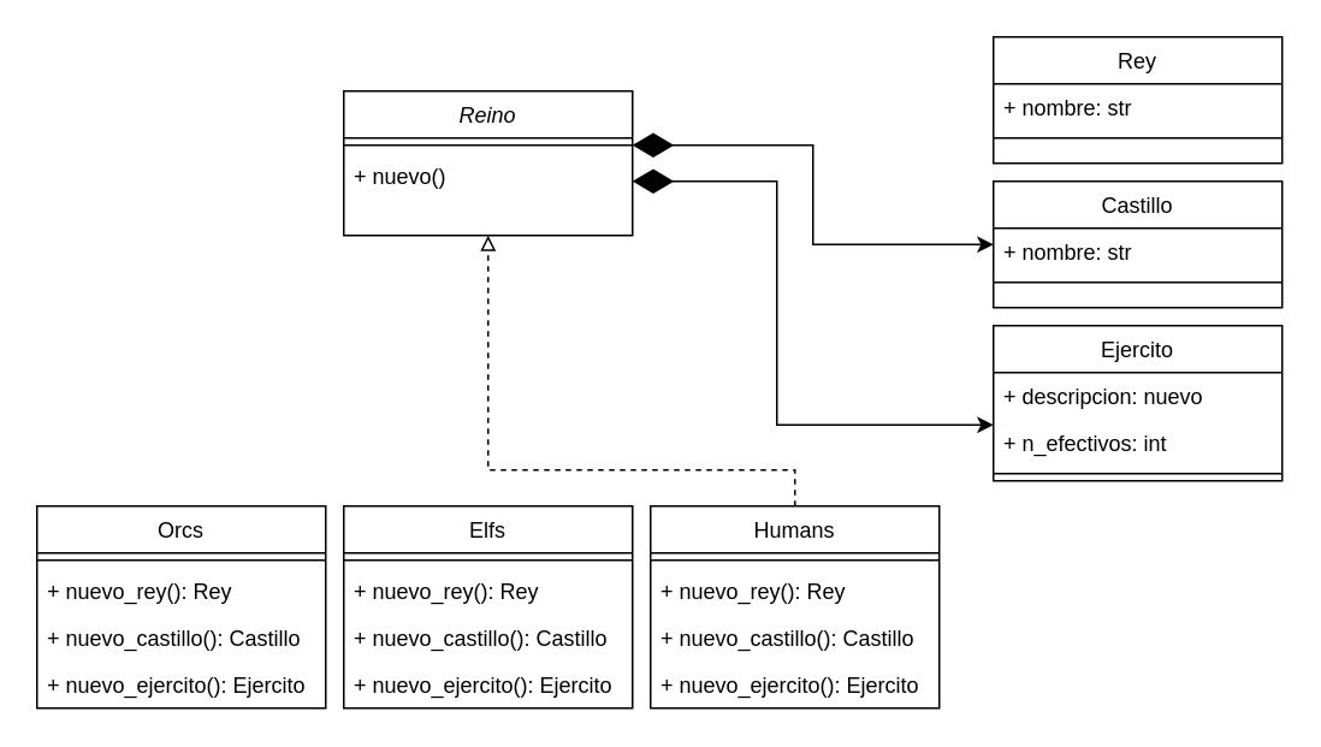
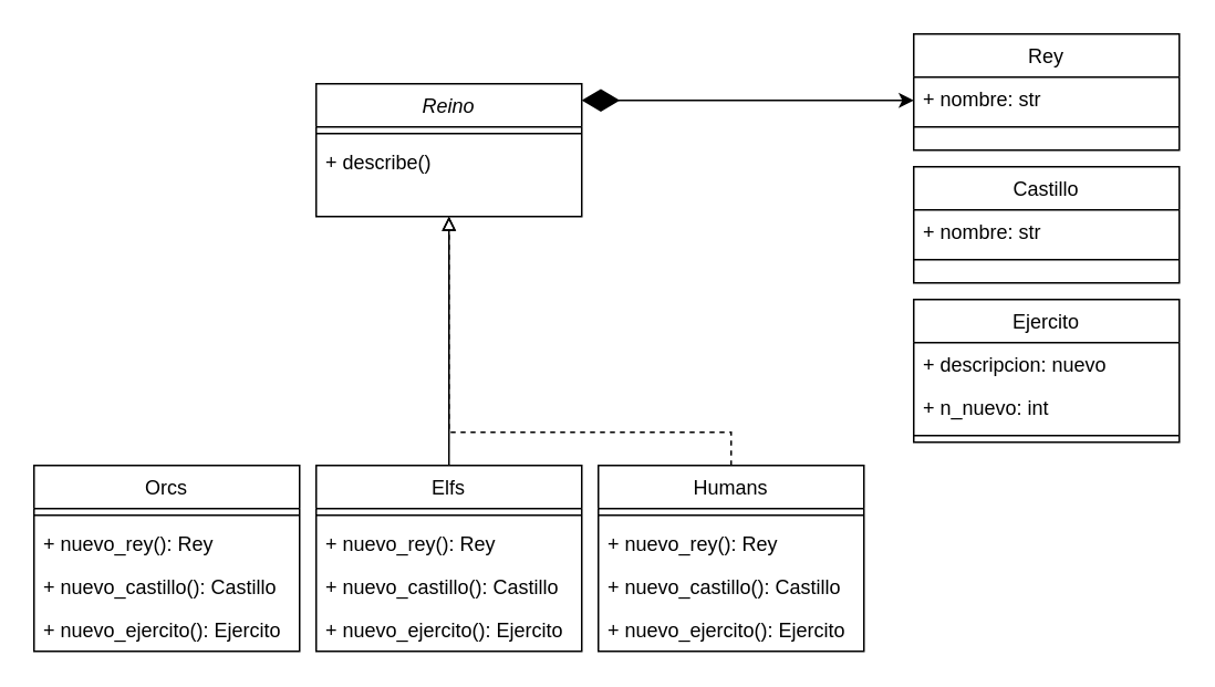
  <mxCell id="0" />
  <mxCell id="1" parent="0" />
- <mxCell id="3" style="edgeStyle=orthogonalEdgeStyle;rounded=0;orthogonalLoop=1;jettySize=auto;html=1;startArrow=diamondThin;startFill=1;startSize=20;" edge="1" parent="1" source="17" target="10"><mxGeometry relative="1" as="geometry"><mxPoint x="384" y="100" as="sourcePoint" /><mxPoint x="584" y="100" as="targetPoint" /><Array as="points"><mxPoint x="450" y="80" /><mxPoint x="450" y="135" /></Array></mxGeometry></mxCell>
- <mxCell id="4" style="edgeStyle=orthogonalEdgeStyle;rounded=0;orthogonalLoop=1;jettySize=auto;html=1;startArrow=diamondThin;startFill=1;startSize=20;" edge="1" parent="1" source="17" target="13"><mxGeometry relative="1" as="geometry"><mxPoint x="330" y="170" as="sourcePoint" /><mxPoint x="530" y="235" as="targetPoint" /><Array as="points"><mxPoint x="430" y="100" /><mxPoint x="430" y="235" /></Array></mxGeometry></mxCell>
+ <mxCell id="2" style="edgeStyle=orthogonalEdgeStyle;rounded=0;orthogonalLoop=1;jettySize=auto;html=1;startArrow=diamondThin;startFill=1;startSize=20;" edge="1" parent="1" source="17" target="7"><mxGeometry relative="1" as="geometry"><Array as="points"><mxPoint x="460" y="60" /><mxPoint x="460" y="60" /></Array></mxGeometry></mxCell>
+ <mxCell id="5" style="edgeStyle=orthogonalEdgeStyle;rounded=0;orthogonalLoop=1;jettySize=auto;html=1;startArrow=none;startFill=0;startSize=20;endArrow=block;endFill=0;" edge="1" parent="1" source="25" target="17"><mxGeometry relative="1" as="geometry" /></mxCell>
  <mxCell id="6" style="edgeStyle=orthogonalEdgeStyle;rounded=0;orthogonalLoop=1;jettySize=auto;html=1;startArrow=none;startFill=0;startSize=20;endArrow=block;endFill=0;dashed=1;" edge="1" parent="1" source="20" target="17"><mxGeometry relative="1" as="geometry"><Array as="points"><mxPoint x="440" y="260" /><mxPoint x="270" y="260" /></Array></mxGeometry></mxCell>
  <mxCell id="7" value="Rey" style="swimlane;fontStyle=0;align=center;verticalAlign=top;childLayout=stackLayout;horizontal=1;startSize=26;horizontalStack=0;resizeParent=1;resizeLast=0;collapsible=1;marginBottom=0;rounded=0;shadow=0;strokeWidth=1;" parent="1" vertex="1"><mxGeometry x="550" y="20" width="160" height="70" as="geometry"><mxRectangle x="340" y="380" width="170" height="26" as="alternateBounds" /></mxGeometry></mxCell>
  <mxCell id="8" value="+ nombre: str" style="text;align=left;verticalAlign=top;spacingLeft=4;spacingRight=4;overflow=hidden;rotatable=0;points=[[0,0.5],[1,0.5]];portConstraint=eastwest;" parent="7" vertex="1"><mxGeometry y="26" width="160" height="26" as="geometry" /></mxCell>
  <mxCell id="9" value="" style="line;html=1;strokeWidth=1;align=left;verticalAlign=middle;spacingTop=-1;spacingLeft=3;spacingRight=3;rotatable=0;labelPosition=right;points=[];portConstraint=eastwest;" parent="7" vertex="1"><mxGeometry y="52" width="160" height="8" as="geometry" /></mxCell>
  <mxCell id="10" value="Castillo" style="swimlane;fontStyle=0;align=center;verticalAlign=top;childLayout=stackLayout;horizontal=1;startSize=26;horizontalStack=0;resizeParent=1;resizeLast=0;collapsible=1;marginBottom=0;rounded=0;shadow=0;strokeWidth=1;" vertex="1" parent="1"><mxGeometry x="550" y="100" width="160" height="70" as="geometry"><mxRectangle x="340" y="380" width="170" height="26" as="alternateBounds" /></mxGeometry></mxCell>
  <mxCell id="11" value="+ nombre: str" style="text;align=left;verticalAlign=top;spacingLeft=4;spacingRight=4;overflow=hidden;rotatable=0;points=[[0,0.5],[1,0.5]];portConstraint=eastwest;" vertex="1" parent="10"><mxGeometry y="26" width="160" height="26" as="geometry" /></mxCell>
  <mxCell id="12" value="" style="line;html=1;strokeWidth=1;align=left;verticalAlign=middle;spacingTop=-1;spacingLeft=3;spacingRight=3;rotatable=0;labelPosition=right;points=[];portConstraint=eastwest;" vertex="1" parent="10"><mxGeometry y="52" width="160" height="8" as="geometry" /></mxCell>
  <mxCell id="13" value="Ejercito" style="swimlane;fontStyle=0;align=center;verticalAlign=top;childLayout=stackLayout;horizontal=1;startSize=26;horizontalStack=0;resizeParent=1;resizeLast=0;collapsible=1;marginBottom=0;rounded=0;shadow=0;strokeWidth=1;" vertex="1" parent="1"><mxGeometry x="550" y="180" width="160" height="86" as="geometry"><mxRectangle x="340" y="380" width="170" height="26" as="alternateBounds" /></mxGeometry></mxCell>
  <mxCell id="14" value="+ descripcion: nuevo" style="text;align=left;verticalAlign=top;spacingLeft=4;spacingRight=4;overflow=hidden;rotatable=0;points=[[0,0.5],[1,0.5]];portConstraint=eastwest;" vertex="1" parent="13"><mxGeometry y="26" width="160" height="26" as="geometry" /></mxCell>
- <mxCell id="15" value="+ n_efectivos: int" style="text;align=left;verticalAlign=top;spacingLeft=4;spacingRight=4;overflow=hidden;rotatable=0;points=[[0,0.5],[1,0.5]];portConstraint=eastwest;" vertex="1" parent="13"><mxGeometry y="52" width="160" height="26" as="geometry" /></mxCell>
+ <mxCell id="15" value="+ n_nuevo: int" style="text;align=left;verticalAlign=top;spacingLeft=4;spacingRight=4;overflow=hidden;rotatable=0;points=[[0,0.5],[1,0.5]];portConstraint=eastwest;" vertex="1" parent="13"><mxGeometry y="52" width="160" height="26" as="geometry" /></mxCell>
  <mxCell id="16" value="" style="line;html=1;strokeWidth=1;align=left;verticalAlign=middle;spacingTop=-1;spacingLeft=3;spacingRight=3;rotatable=0;labelPosition=right;points=[];portConstraint=eastwest;" vertex="1" parent="13"><mxGeometry y="78" width="160" height="8" as="geometry" /></mxCell>
  <mxCell id="17" value="Reino" style="swimlane;fontStyle=2;align=center;verticalAlign=top;childLayout=stackLayout;horizontal=1;startSize=26;horizontalStack=0;resizeParent=1;resizeLast=0;collapsible=1;marginBottom=0;rounded=0;shadow=0;strokeWidth=1;" vertex="1" parent="1"><mxGeometry x="190" y="50" width="160" height="80" as="geometry"><mxRectangle x="348" y="40" width="170" height="26" as="alternateBounds" /></mxGeometry></mxCell>
  <mxCell id="18" value="" style="line;html=1;strokeWidth=1;align=left;verticalAlign=middle;spacingTop=-1;spacingLeft=3;spacingRight=3;rotatable=0;labelPosition=right;points=[];portConstraint=eastwest;" vertex="1" parent="17"><mxGeometry y="26" width="160" height="8" as="geometry" /></mxCell>
- <mxCell id="19" value="+ nuevo()" style="text;strokeColor=none;fillColor=none;align=left;verticalAlign=top;spacingLeft=4;spacingRight=4;overflow=hidden;rotatable=0;points=[[0,0.5],[1,0.5]];portConstraint=eastwest;" vertex="1" parent="17"><mxGeometry y="34" width="160" height="26" as="geometry" /></mxCell>
+ <mxCell id="19" value="+ describe()" style="text;strokeColor=none;fillColor=none;align=left;verticalAlign=top;spacingLeft=4;spacingRight=4;overflow=hidden;rotatable=0;points=[[0,0.5],[1,0.5]];portConstraint=eastwest;" vertex="1" parent="17"><mxGeometry y="34" width="160" height="26" as="geometry" /></mxCell>
  <mxCell id="20" value="Humans" style="swimlane;fontStyle=0;align=center;verticalAlign=top;childLayout=stackLayout;horizontal=1;startSize=26;horizontalStack=0;resizeParent=1;resizeParentMax=0;resizeLast=0;collapsible=1;marginBottom=0;" vertex="1" parent="1"><mxGeometry x="360" y="280" width="160" height="112" as="geometry" /></mxCell>
  <mxCell id="21" value="" style="line;strokeWidth=1;fillColor=none;align=left;verticalAlign=middle;spacingTop=-1;spacingLeft=3;spacingRight=3;rotatable=0;labelPosition=right;points=[];portConstraint=eastwest;" vertex="1" parent="20"><mxGeometry y="26" width="160" height="8" as="geometry" /></mxCell>
  <mxCell id="22" value="+ nuevo_rey(): Rey" style="text;strokeColor=none;fillColor=none;align=left;verticalAlign=top;spacingLeft=4;spacingRight=4;overflow=hidden;rotatable=0;points=[[0,0.5],[1,0.5]];portConstraint=eastwest;" vertex="1" parent="20"><mxGeometry y="34" width="160" height="26" as="geometry" /></mxCell>
  <mxCell id="23" value="+ nuevo_castillo(): Castillo" style="text;strokeColor=none;fillColor=none;align=left;verticalAlign=top;spacingLeft=4;spacingRight=4;overflow=hidden;rotatable=0;points=[[0,0.5],[1,0.5]];portConstraint=eastwest;" vertex="1" parent="20"><mxGeometry y="60" width="160" height="26" as="geometry" /></mxCell>
  <mxCell id="24" value="+ nuevo_ejercito(): Ejercito" style="text;strokeColor=none;fillColor=none;align=left;verticalAlign=top;spacingLeft=4;spacingRight=4;overflow=hidden;rotatable=0;points=[[0,0.5],[1,0.5]];portConstraint=eastwest;" vertex="1" parent="20"><mxGeometry y="86" width="160" height="26" as="geometry" /></mxCell>
  <mxCell id="25" value="Elfs" style="swimlane;fontStyle=0;align=center;verticalAlign=top;childLayout=stackLayout;horizontal=1;startSize=26;horizontalStack=0;resizeParent=1;resizeParentMax=0;resizeLast=0;collapsible=1;marginBottom=0;" vertex="1" parent="1"><mxGeometry x="190" y="280" width="160" height="112" as="geometry" /></mxCell>
  <mxCell id="26" value="" style="line;strokeWidth=1;fillColor=none;align=left;verticalAlign=middle;spacingTop=-1;spacingLeft=3;spacingRight=3;rotatable=0;labelPosition=right;points=[];portConstraint=eastwest;" vertex="1" parent="25"><mxGeometry y="26" width="160" height="8" as="geometry" /></mxCell>
  <mxCell id="27" value="+ nuevo_rey(): Rey" style="text;strokeColor=none;fillColor=none;align=left;verticalAlign=top;spacingLeft=4;spacingRight=4;overflow=hidden;rotatable=0;points=[[0,0.5],[1,0.5]];portConstraint=eastwest;" vertex="1" parent="25"><mxGeometry y="34" width="160" height="26" as="geometry" /></mxCell>
  <mxCell id="28" value="+ nuevo_castillo(): Castillo" style="text;strokeColor=none;fillColor=none;align=left;verticalAlign=top;spacingLeft=4;spacingRight=4;overflow=hidden;rotatable=0;points=[[0,0.5],[1,0.5]];portConstraint=eastwest;" vertex="1" parent="25"><mxGeometry y="60" width="160" height="26" as="geometry" /></mxCell>
  <mxCell id="29" value="+ nuevo_ejercito(): Ejercito" style="text;strokeColor=none;fillColor=none;align=left;verticalAlign=top;spacingLeft=4;spacingRight=4;overflow=hidden;rotatable=0;points=[[0,0.5],[1,0.5]];portConstraint=eastwest;" vertex="1" parent="25"><mxGeometry y="86" width="160" height="26" as="geometry" /></mxCell>
  <mxCell id="30" value="Orcs" style="swimlane;fontStyle=0;align=center;verticalAlign=top;childLayout=stackLayout;horizontal=1;startSize=26;horizontalStack=0;resizeParent=1;resizeParentMax=0;resizeLast=0;collapsible=1;marginBottom=0;" vertex="1" parent="1"><mxGeometry x="20" y="280" width="160" height="112" as="geometry" /></mxCell>
  <mxCell id="31" value="" style="line;strokeWidth=1;fillColor=none;align=left;verticalAlign=middle;spacingTop=-1;spacingLeft=3;spacingRight=3;rotatable=0;labelPosition=right;points=[];portConstraint=eastwest;" vertex="1" parent="30"><mxGeometry y="26" width="160" height="8" as="geometry" /></mxCell>
  <mxCell id="32" value="+ nuevo_rey(): Rey" style="text;strokeColor=none;fillColor=none;align=left;verticalAlign=top;spacingLeft=4;spacingRight=4;overflow=hidden;rotatable=0;points=[[0,0.5],[1,0.5]];portConstraint=eastwest;" vertex="1" parent="30"><mxGeometry y="34" width="160" height="26" as="geometry" /></mxCell>
  <mxCell id="33" value="+ nuevo_castillo(): Castillo" style="text;strokeColor=none;fillColor=none;align=left;verticalAlign=top;spacingLeft=4;spacingRight=4;overflow=hidden;rotatable=0;points=[[0,0.5],[1,0.5]];portConstraint=eastwest;" vertex="1" parent="30"><mxGeometry y="60" width="160" height="26" as="geometry" /></mxCell>
  <mxCell id="34" value="+ nuevo_ejercito(): Ejercito" style="text;strokeColor=none;fillColor=none;align=left;verticalAlign=top;spacingLeft=4;spacingRight=4;overflow=hidden;rotatable=0;points=[[0,0.5],[1,0.5]];portConstraint=eastwest;" vertex="1" parent="30"><mxGeometry y="86" width="160" height="26" as="geometry" /></mxCell>
